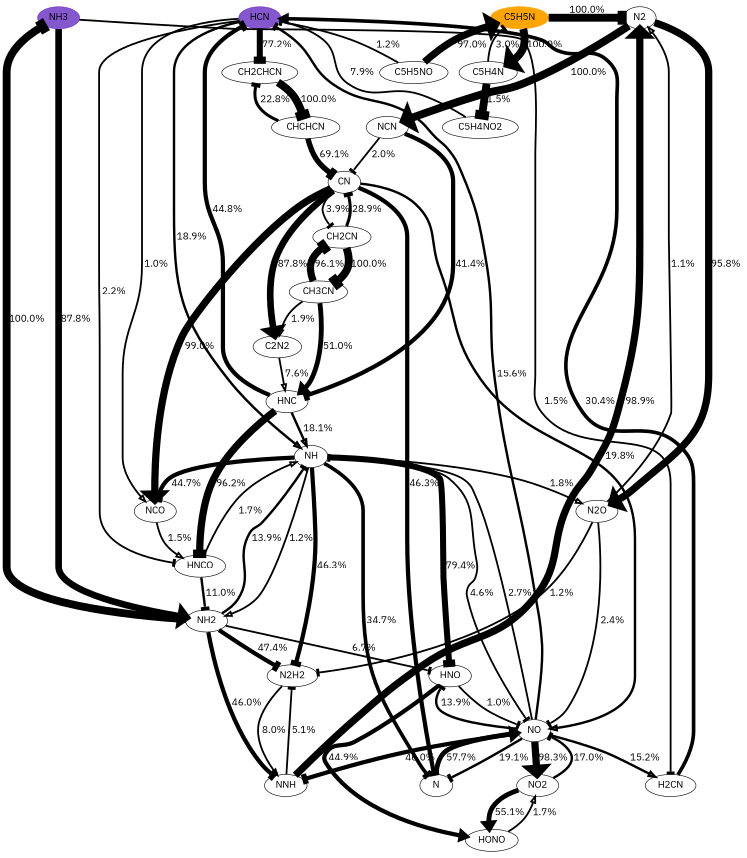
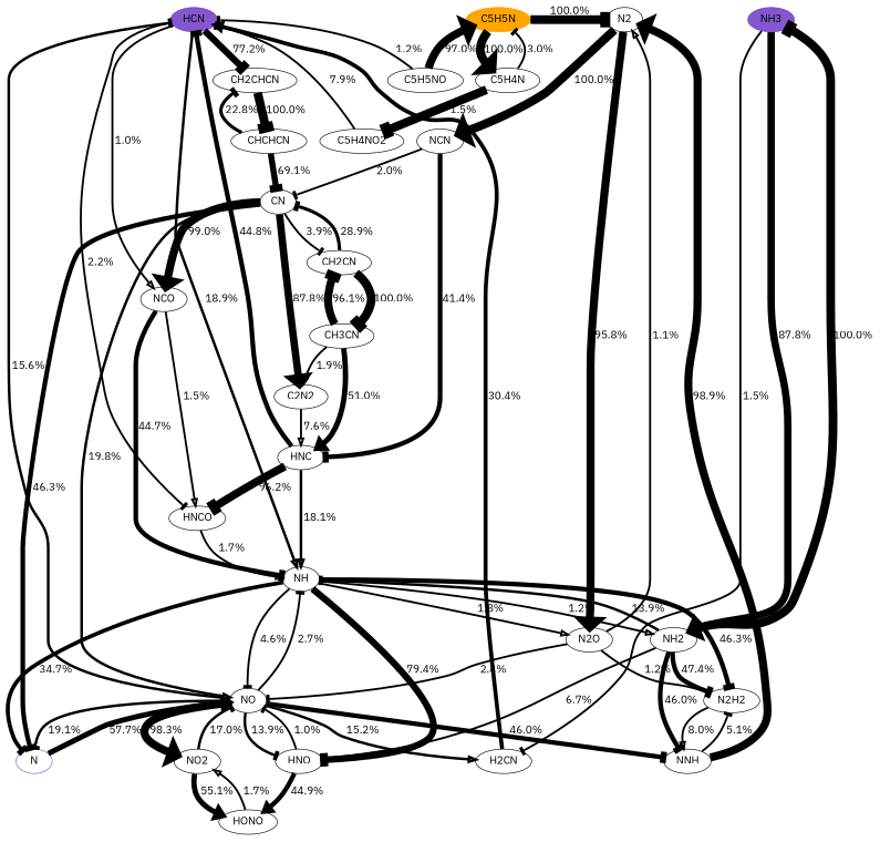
  digraph {
    b="0,0,1558,558"
    fontname="IBM Plex Sans"
    rankdir=TB
    splines=True
    node [fontname="IBM Plex Sans" fontsize=16]
    edge [arrowhead=tee fontcolor=black fontname="IBM Plex Sans" fontsize=16 penwidth=3]
    HCN [color="#500dbab1" fillcolor="#500dbab1" style=filled]
    N2
    NH3 [color="#500dbab1" fillcolor="#500dbab1" style=filled]
    C5H5N [color=orange fillcolor=orange style=filled]
    NH
    HNCO
    NCO
    CH2CHCN
    N2O
    NCN
    H2CN
    NH2
    C5H4N
    NO
    NNH
    HNO
-   N
+   N [color="#500dbab1"]
    NO2
    N2H2
    HONO
    CHCHCN
    HNC
    CN
    C2N2
    CH2CN
    C5H4NO2
    C5H5NO
    CH3CN
    subgraph sub_1 {
      rank=source
      HCN
      N2
      NH3
      C5H5N
    }
    HCN -> NH [arrowhead=onormal label=" 18.9%" penwidth=4]
    HCN -> HNCO [label=" 2.2%"]
    HCN -> NCO [arrowhead=onormal label=" 1.0%"]
    HCN -> CH2CHCN [label=" 77.2%" penwidth=10]
    N2 -> N2O [arrowhead=onormal label=" 95.8%" penwidth=12]
    N2 -> NCN [arrowhead=onormal label=" 100.0%" penwidth=13]
    NH3 -> H2CN [label=" 1.5%"]
    NH3 -> NH2 [arrowhead=onormal label=" 87.8%" penwidth=11]
    C5H5N -> N2 [label=" 100.0%" penwidth=13]
    C5H5N -> C5H4N [arrowhead=onormal label=" 100.0%" penwidth=13]
    NH -> N2O [arrowhead=onormal label=" 1.8%"]
    NH -> NH2 [arrowhead=onormal label=" 1.2%"]
    NH -> NO [label=" 4.6%"]
    NH -> HNO [label=" 79.4%" penwidth=10]
    NH -> N [label=" 34.7%" penwidth=6]
    NH -> N2H2 [label=" 46.3%" penwidth=7]
    HNCO -> NH [arrowhead=onormal label=" 1.7%"]
-   HNCO -> NH2 [label=" 11.0%" penwidth=4]
-   NH -> NCO [label=" 44.7%" penwidth=7]
+   NCO -> NH [label=" 44.7%" penwidth=7]
    NCO -> HNCO [arrowhead=onormal label=" 1.5%"]
    CH2CHCN -> CHCHCN [label=" 100.0%" penwidth=13]
    N2O -> N2 [arrowhead=onormal label=" 1.1%"]
    N2O -> NO [label=" 2.4%"]
    N2O -> N2H2 [label=" 1.2%"]
    NCN -> HNC [label=" 41.4%" penwidth=7]
    NCN -> CN [label=" 2.0%"]
    H2CN -> HCN [arrowhead=onormal label=" 30.4%" penwidth=6]
    NH2 -> NH3 [label=" 100.0%" penwidth=13]
    NH2 -> NH [label=" 13.9%" penwidth=4]
    NH2 -> NNH [label=" 46.0%" penwidth=7]
    NH2 -> HNO [label=" 6.7%"]
    NH2 -> N2H2 [label=" 47.4%" penwidth=7]
    C5H4N -> C5H5N [label=" 3.0%"]
    C5H4N -> C5H4NO2 [label=" 1.5%" penwidth=13]
    NO -> HCN [label=" 15.6%" penwidth=4]
    NO -> NH [label=" 2.7%"]
    NO -> H2CN [arrowhead=onormal label=" 15.2%" penwidth=4]
    NO -> NNH [label=" 46.0%" penwidth=7]
    NO -> HNO [label=" 13.9%" penwidth=4]
    NO -> N [label=" 19.1%" penwidth=4]
    NO -> NO2 [arrowhead=onormal label=" 98.3%" penwidth=12]
    NNH -> N2 [arrowhead=onormal label=" 98.9%" penwidth=12]
    NNH -> N2H2 [label=" 5.1%"]
    HNO -> NO [label=" 1.0%"]
    HNO -> HONO [arrowhead=onormal label=" 44.9%" penwidth=7]
    N -> NO [arrowhead=onormal label=" 57.7%" penwidth=8]
    NO2 -> NO [label=" 17.0%" penwidth=4]
    NO2 -> HONO [arrowhead=onormal label=" 55.1%" penwidth=8]
    N2H2 -> NNH [arrowhead=onormal label=" 8.0%"]
    HONO -> NO2 [arrowhead=onormal label=" 1.7%"]
    CHCHCN -> CH2CHCN [label=" 22.8%" penwidth=5]
    CHCHCN -> CN [label=" 69.1%" penwidth=9]
    HNC -> HCN [label=" 44.8%" penwidth=7]
    HNC -> NH [arrowhead=onormal label=" 18.1%" penwidth=4]
    HNC -> HNCO [label=" 96.2%" penwidth=12]
    CN -> NCO [arrowhead=onormal label=" 99.0%" penwidth=12]
    CN -> NO [arrowhead=onormal label=" 19.8%" penwidth=4]
    CN -> N [label=" 46.3%" penwidth=7]
    CN -> C2N2 [arrowhead=onormal label=" 87.8%" penwidth=11]
    CN -> CH2CN [label=" 3.9%"]
    C2N2 -> HNC [arrowhead=onormal label=" 7.6%"]
    CH2CN -> CN [label=" 28.9%" penwidth=5]
    CH2CN -> CH3CN [label=" 100.0%" penwidth=13]
    C5H4NO2 -> HCN [label=" 7.9%"]
    C5H5NO -> HCN [label=" 1.2%"]
    C5H5NO -> C5H5N [arrowhead=onormal label=" 97.0%" penwidth=12]
    CH3CN -> HNC [arrowhead=onormal label=" 51.0%" penwidth=8]
    CH3CN -> C2N2 [arrowhead=onormal label=" 1.9%"]
    CH3CN -> CH2CN [label=" 96.1%" penwidth=12]
  }
